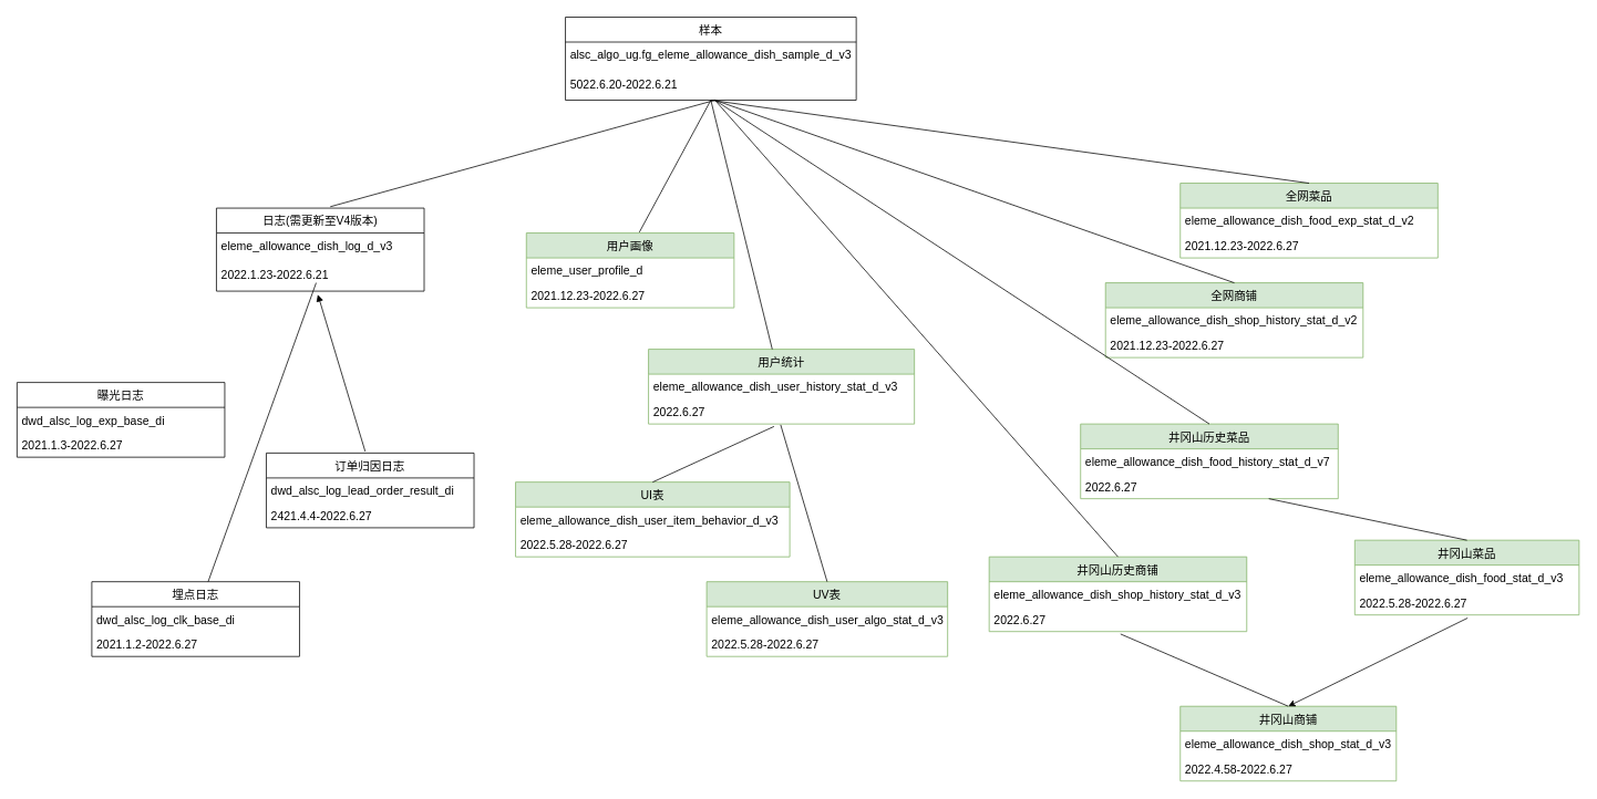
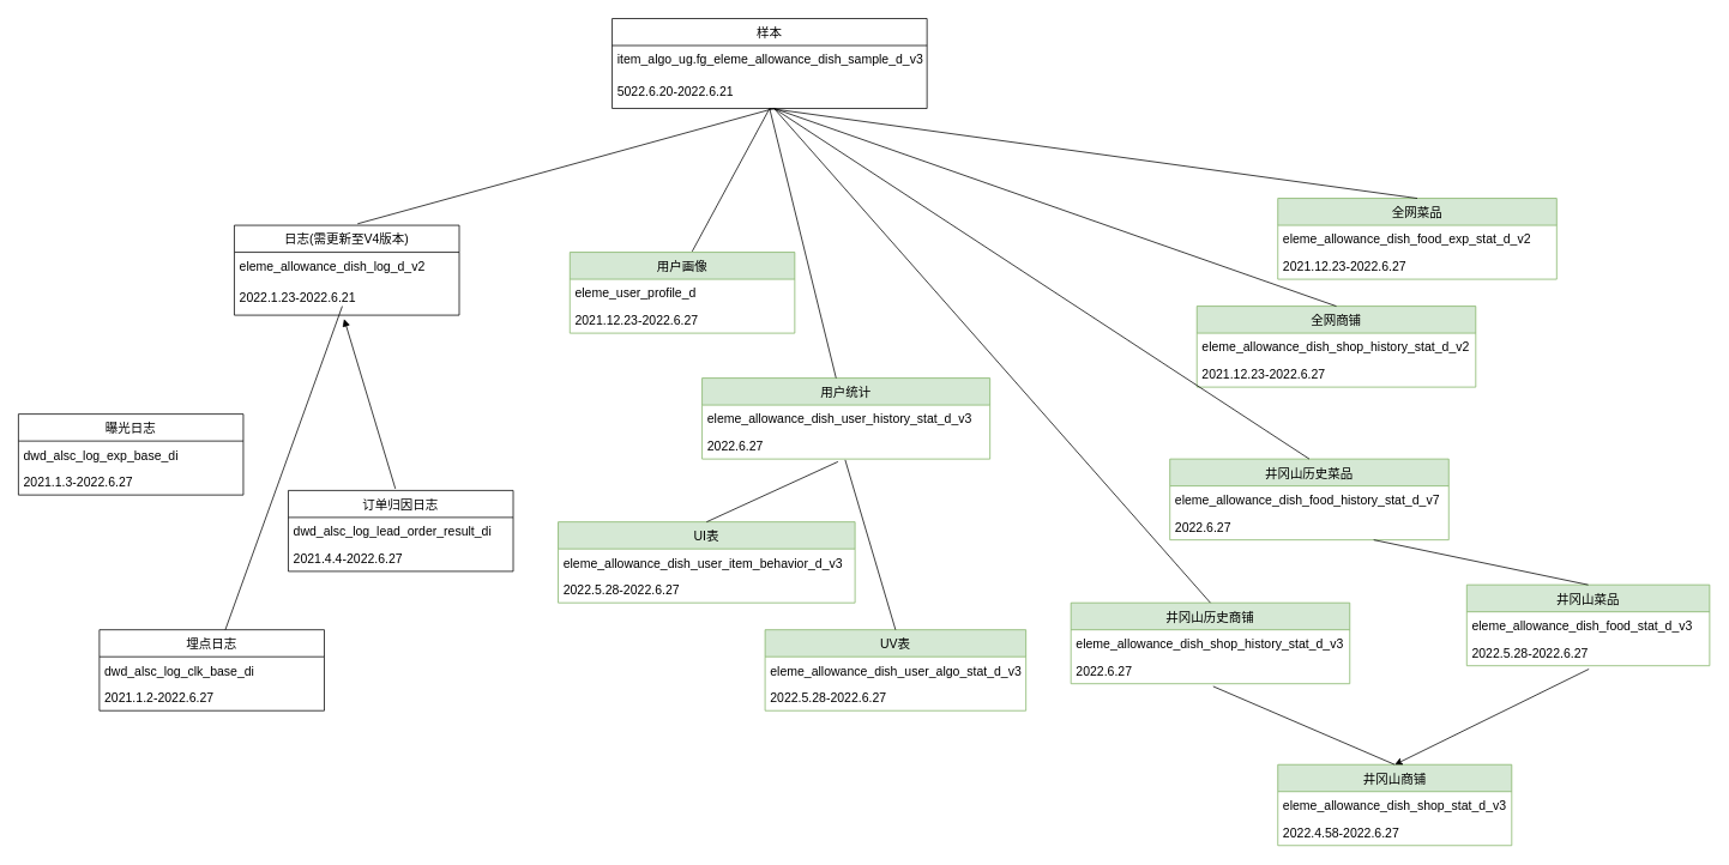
  <mxCell id="0" />
  <mxCell id="1" parent="0" />
  <mxCell id="2" value="日志(需更新至V4版本)" style="swimlane;fontStyle=0;childLayout=stackLayout;horizontal=1;startSize=30;horizontalStack=0;resizeParent=1;resizeParentMax=0;resizeLast=0;collapsible=1;marginBottom=0;fontSize=14;" parent="1" vertex="1"><mxGeometry x="260" y="250" width="250" height="100" as="geometry" /></mxCell>
- <mxCell id="3" value="eleme_allowance_dish_log_d_v3" style="text;align=left;verticalAlign=middle;spacingLeft=4;spacingRight=4;overflow=hidden;points=[[0,0.5],[1,0.5]];portConstraint=eastwest;rotatable=0;fontSize=14;" parent="2" vertex="1"><mxGeometry y="30" width="250" height="30" as="geometry" /></mxCell>
+ <mxCell id="3" value="eleme_allowance_dish_log_d_v2" style="text;align=left;verticalAlign=middle;spacingLeft=4;spacingRight=4;overflow=hidden;points=[[0,0.5],[1,0.5]];portConstraint=eastwest;rotatable=0;fontSize=14;" parent="2" vertex="1"><mxGeometry y="30" width="250" height="30" as="geometry" /></mxCell>
  <mxCell id="4" value="2022.1.23-2022.6.21" style="text;align=left;verticalAlign=middle;spacingLeft=4;spacingRight=4;overflow=hidden;points=[[0,0.5],[1,0.5]];portConstraint=eastwest;rotatable=0;fontSize=14;" parent="2" vertex="1"><mxGeometry y="60" width="250" height="40" as="geometry" /></mxCell>
  <mxCell id="5" value="井冈山历史菜品" style="swimlane;fontStyle=0;childLayout=stackLayout;horizontal=1;startSize=30;horizontalStack=0;resizeParent=1;resizeParentMax=0;resizeLast=0;collapsible=1;marginBottom=0;fontSize=14;fillColor=#d5e8d4;strokeColor=#82b366;" parent="1" vertex="1"><mxGeometry x="1300" y="510" width="310" height="90" as="geometry" /></mxCell>
  <mxCell id="6" value="eleme_allowance_dish_food_history_stat_d_v7" style="text;strokeColor=none;fillColor=none;align=left;verticalAlign=middle;spacingLeft=4;spacingRight=4;overflow=hidden;points=[[0,0.5],[1,0.5]];portConstraint=eastwest;rotatable=0;fontSize=14;" parent="5" vertex="1"><mxGeometry y="30" width="310" height="30" as="geometry" /></mxCell>
  <mxCell id="7" value="2022.6.27" style="text;strokeColor=none;fillColor=none;align=left;verticalAlign=middle;spacingLeft=4;spacingRight=4;overflow=hidden;points=[[0,0.5],[1,0.5]];portConstraint=eastwest;rotatable=0;fontSize=14;" parent="5" vertex="1"><mxGeometry y="60" width="310" height="30" as="geometry" /></mxCell>
  <mxCell id="8" value="" style="endArrow=none;html=1;rounded=0;exitX=0.548;exitY=-0.017;exitDx=0;exitDy=0;exitPerimeter=0;" parent="1" source="2" edge="1"><mxGeometry width="50" height="50" relative="1" as="geometry"><mxPoint x="790" y="210" as="sourcePoint" /><mxPoint x="860" y="120" as="targetPoint" /></mxGeometry></mxCell>
  <mxCell id="9" value="曝光日志" style="swimlane;fontStyle=0;childLayout=stackLayout;horizontal=1;startSize=30;horizontalStack=0;resizeParent=1;resizeParentMax=0;resizeLast=0;collapsible=1;marginBottom=0;fontSize=14;" parent="1" vertex="1"><mxGeometry x="20" y="460" width="250" height="90" as="geometry" /></mxCell>
  <mxCell id="10" value="dwd_alsc_log_exp_base_di" style="text;align=left;verticalAlign=middle;spacingLeft=4;spacingRight=4;overflow=hidden;points=[[0,0.5],[1,0.5]];portConstraint=eastwest;rotatable=0;fontSize=14;" parent="9" vertex="1"><mxGeometry y="30" width="250" height="30" as="geometry" /></mxCell>
  <mxCell id="11" value="2021.1.3-2022.6.27" style="text;align=left;verticalAlign=middle;spacingLeft=4;spacingRight=4;overflow=hidden;points=[[0,0.5],[1,0.5]];portConstraint=eastwest;rotatable=0;fontSize=14;" parent="9" vertex="1"><mxGeometry y="60" width="250" height="30" as="geometry" /></mxCell>
  <mxCell id="12" value="订单归因日志" style="swimlane;fontStyle=0;childLayout=stackLayout;horizontal=1;startSize=30;horizontalStack=0;resizeParent=1;resizeParentMax=0;resizeLast=0;collapsible=1;marginBottom=0;fontSize=14;" parent="1" vertex="1"><mxGeometry x="320" y="545" width="250" height="90" as="geometry" /></mxCell>
  <mxCell id="13" value="dwd_alsc_log_lead_order_result_di" style="text;align=left;verticalAlign=middle;spacingLeft=4;spacingRight=4;overflow=hidden;points=[[0,0.5],[1,0.5]];portConstraint=eastwest;rotatable=0;fontSize=14;" parent="12" vertex="1"><mxGeometry y="30" width="250" height="30" as="geometry" /></mxCell>
- <mxCell id="14" value="2421.4.4-2022.6.27" style="text;align=left;verticalAlign=middle;spacingLeft=4;spacingRight=4;overflow=hidden;points=[[0,0.5],[1,0.5]];portConstraint=eastwest;rotatable=0;fontSize=14;" parent="12" vertex="1"><mxGeometry y="60" width="250" height="30" as="geometry" /></mxCell>
+ <mxCell id="14" value="2021.4.4-2022.6.27" style="text;align=left;verticalAlign=middle;spacingLeft=4;spacingRight=4;overflow=hidden;points=[[0,0.5],[1,0.5]];portConstraint=eastwest;rotatable=0;fontSize=14;" parent="12" vertex="1"><mxGeometry y="60" width="250" height="30" as="geometry" /></mxCell>
  <mxCell id="15" value="埋点日志" style="swimlane;fontStyle=0;childLayout=stackLayout;horizontal=1;startSize=30;horizontalStack=0;resizeParent=1;resizeParentMax=0;resizeLast=0;collapsible=1;marginBottom=0;fontSize=14;" parent="1" vertex="1"><mxGeometry x="110" y="700" width="250" height="90" as="geometry" /></mxCell>
  <mxCell id="16" value="dwd_alsc_log_clk_base_di" style="text;align=left;verticalAlign=middle;spacingLeft=4;spacingRight=4;overflow=hidden;points=[[0,0.5],[1,0.5]];portConstraint=eastwest;rotatable=0;fontSize=14;" parent="15" vertex="1"><mxGeometry y="30" width="250" height="30" as="geometry" /></mxCell>
  <mxCell id="17" value="2021.1.2-2022.6.27" style="text;align=left;verticalAlign=middle;spacingLeft=4;spacingRight=4;overflow=hidden;points=[[0,0.5],[1,0.5]];portConstraint=eastwest;rotatable=0;fontSize=14;" parent="15" vertex="1"><mxGeometry y="60" width="250" height="30" as="geometry" /></mxCell>
  <mxCell id="18" value="" style="endArrow=none;html=1;rounded=0;exitX=0.56;exitY=0;exitDx=0;exitDy=0;exitPerimeter=0;" parent="1" source="15" edge="1"><mxGeometry width="50" height="50" relative="1" as="geometry"><mxPoint x="350" y="430" as="sourcePoint" /><mxPoint x="380" y="340" as="targetPoint" /></mxGeometry></mxCell>
  <mxCell id="19" value="" style="endArrow=block;html=1;rounded=0;entryX=0.488;entryY=1.1;entryDx=0;entryDy=0;entryPerimeter=0;exitX=0.476;exitY=-0.022;exitDx=0;exitDy=0;exitPerimeter=0;" parent="1" source="12" target="4" edge="1"><mxGeometry width="50" height="50" relative="1" as="geometry"><mxPoint x="460" y="430" as="sourcePoint" /><mxPoint x="510" y="380" as="targetPoint" /></mxGeometry></mxCell>
  <mxCell id="20" value="" style="endArrow=none;html=1;rounded=0;entryX=0.5;entryY=1;entryDx=0;entryDy=0;exitX=0.544;exitY=-0.011;exitDx=0;exitDy=0;exitPerimeter=0;" parent="1" source="21" edge="1"><mxGeometry width="50" height="50" relative="1" as="geometry"><mxPoint x="835" y="250" as="sourcePoint" /><mxPoint x="855" y="120" as="targetPoint" /></mxGeometry></mxCell>
  <mxCell id="21" value="用户画像" style="swimlane;fontStyle=0;childLayout=stackLayout;horizontal=1;startSize=30;horizontalStack=0;resizeParent=1;resizeParentMax=0;resizeLast=0;collapsible=1;marginBottom=0;fontSize=14;fillColor=#d5e8d4;strokeColor=#82b366;" parent="1" vertex="1"><mxGeometry x="633" y="280" width="250" height="90" as="geometry" /></mxCell>
  <mxCell id="22" value="eleme_user_profile_d" style="text;strokeColor=none;fillColor=none;align=left;verticalAlign=middle;spacingLeft=4;spacingRight=4;overflow=hidden;points=[[0,0.5],[1,0.5]];portConstraint=eastwest;rotatable=0;fontSize=14;" parent="21" vertex="1"><mxGeometry y="30" width="250" height="30" as="geometry" /></mxCell>
  <mxCell id="23" value="2021.12.23-2022.6.27" style="text;strokeColor=none;fillColor=none;align=left;verticalAlign=middle;spacingLeft=4;spacingRight=4;overflow=hidden;points=[[0,0.5],[1,0.5]];portConstraint=eastwest;rotatable=0;fontSize=14;" parent="21" vertex="1"><mxGeometry y="60" width="250" height="30" as="geometry" /></mxCell>
  <mxCell id="24" value="用户统计" style="swimlane;fontStyle=0;childLayout=stackLayout;horizontal=1;startSize=30;horizontalStack=0;resizeParent=1;resizeParentMax=0;resizeLast=0;collapsible=1;marginBottom=0;fontSize=14;fillColor=#d5e8d4;strokeColor=#82b366;" parent="1" vertex="1"><mxGeometry x="780" y="420" width="320" height="90" as="geometry" /></mxCell>
  <mxCell id="25" value="eleme_allowance_dish_user_history_stat_d_v3" style="text;strokeColor=none;fillColor=none;align=left;verticalAlign=middle;spacingLeft=4;spacingRight=4;overflow=hidden;points=[[0,0.5],[1,0.5]];portConstraint=eastwest;rotatable=0;fontSize=14;" parent="24" vertex="1"><mxGeometry y="30" width="320" height="30" as="geometry" /></mxCell>
  <mxCell id="26" value="2022.6.27" style="text;strokeColor=none;fillColor=none;align=left;verticalAlign=middle;spacingLeft=4;spacingRight=4;overflow=hidden;points=[[0,0.5],[1,0.5]];portConstraint=eastwest;rotatable=0;fontSize=14;" parent="24" vertex="1"><mxGeometry y="60" width="320" height="30" as="geometry" /></mxCell>
  <mxCell id="27" value="" style="endArrow=none;html=1;rounded=0;entryX=0.5;entryY=1;entryDx=0;entryDy=0;" parent="1" source="24" edge="1"><mxGeometry width="50" height="50" relative="1" as="geometry"><mxPoint x="900" y="290" as="sourcePoint" /><mxPoint x="855" y="120" as="targetPoint" /></mxGeometry></mxCell>
  <mxCell id="28" value="UI表" style="swimlane;fontStyle=0;childLayout=stackLayout;horizontal=1;startSize=30;horizontalStack=0;resizeParent=1;resizeParentMax=0;resizeLast=0;collapsible=1;marginBottom=0;fontSize=14;fillColor=#d5e8d4;strokeColor=#82b366;" parent="1" vertex="1"><mxGeometry x="620" y="580" width="330" height="90" as="geometry" /></mxCell>
  <mxCell id="29" value="eleme_allowance_dish_user_item_behavior_d_v3" style="text;strokeColor=none;fillColor=none;align=left;verticalAlign=middle;spacingLeft=4;spacingRight=4;overflow=hidden;points=[[0,0.5],[1,0.5]];portConstraint=eastwest;rotatable=0;fontSize=14;" parent="28" vertex="1"><mxGeometry y="30" width="330" height="30" as="geometry" /></mxCell>
  <mxCell id="30" value="2022.5.28-2022.6.27" style="text;strokeColor=none;fillColor=none;align=left;verticalAlign=middle;spacingLeft=4;spacingRight=4;overflow=hidden;points=[[0,0.5],[1,0.5]];portConstraint=eastwest;rotatable=0;fontSize=14;" parent="28" vertex="1"><mxGeometry y="60" width="330" height="30" as="geometry" /></mxCell>
  <mxCell id="31" value="UV表" style="swimlane;fontStyle=0;childLayout=stackLayout;horizontal=1;startSize=30;horizontalStack=0;resizeParent=1;resizeParentMax=0;resizeLast=0;collapsible=1;marginBottom=0;fontSize=14;fillColor=#d5e8d4;strokeColor=#82b366;" parent="1" vertex="1"><mxGeometry x="850" y="700" width="290" height="90" as="geometry" /></mxCell>
  <mxCell id="32" value="eleme_allowance_dish_user_algo_stat_d_v3" style="text;strokeColor=none;fillColor=none;align=left;verticalAlign=middle;spacingLeft=4;spacingRight=4;overflow=hidden;points=[[0,0.5],[1,0.5]];portConstraint=eastwest;rotatable=0;fontSize=14;" parent="31" vertex="1"><mxGeometry y="30" width="290" height="30" as="geometry" /></mxCell>
  <mxCell id="33" value="2022.5.28-2022.6.27" style="text;strokeColor=none;fillColor=none;align=left;verticalAlign=middle;spacingLeft=4;spacingRight=4;overflow=hidden;points=[[0,0.5],[1,0.5]];portConstraint=eastwest;rotatable=0;fontSize=14;" parent="31" vertex="1"><mxGeometry y="60" width="290" height="30" as="geometry" /></mxCell>
  <mxCell id="34" value="" style="endArrow=none;html=1;rounded=0;entryX=0.472;entryY=1.1;entryDx=0;entryDy=0;entryPerimeter=0;exitX=0.5;exitY=0;exitDx=0;exitDy=0;" parent="1" source="28" target="26" edge="1"><mxGeometry width="50" height="50" relative="1" as="geometry"><mxPoint x="880" y="580" as="sourcePoint" /><mxPoint x="930" y="530" as="targetPoint" /></mxGeometry></mxCell>
  <mxCell id="35" value="" style="endArrow=none;html=1;rounded=0;entryX=0.497;entryY=1.033;entryDx=0;entryDy=0;entryPerimeter=0;exitX=0.5;exitY=0;exitDx=0;exitDy=0;" parent="1" source="31" target="26" edge="1"><mxGeometry width="50" height="50" relative="1" as="geometry"><mxPoint x="990" y="620" as="sourcePoint" /><mxPoint x="1040" y="570" as="targetPoint" /></mxGeometry></mxCell>
  <mxCell id="36" value="井冈山历史商铺" style="swimlane;fontStyle=0;childLayout=stackLayout;horizontal=1;startSize=30;horizontalStack=0;resizeParent=1;resizeParentMax=0;resizeLast=0;collapsible=1;marginBottom=0;fontSize=14;fillColor=#d5e8d4;strokeColor=#82b366;" parent="1" vertex="1"><mxGeometry x="1190" y="670" width="310" height="90" as="geometry" /></mxCell>
  <mxCell id="37" value="eleme_allowance_dish_shop_history_stat_d_v3" style="text;strokeColor=none;fillColor=none;align=left;verticalAlign=middle;spacingLeft=4;spacingRight=4;overflow=hidden;points=[[0,0.5],[1,0.5]];portConstraint=eastwest;rotatable=0;fontSize=14;" parent="36" vertex="1"><mxGeometry y="30" width="310" height="30" as="geometry" /></mxCell>
  <mxCell id="38" value="2022.6.27" style="text;strokeColor=none;fillColor=none;align=left;verticalAlign=middle;spacingLeft=4;spacingRight=4;overflow=hidden;points=[[0,0.5],[1,0.5]];portConstraint=eastwest;rotatable=0;fontSize=14;" parent="36" vertex="1"><mxGeometry y="60" width="310" height="30" as="geometry" /></mxCell>
  <mxCell id="39" value="全网菜品" style="swimlane;fontStyle=0;childLayout=stackLayout;horizontal=1;startSize=30;horizontalStack=0;resizeParent=1;resizeParentMax=0;resizeLast=0;collapsible=1;marginBottom=0;fontSize=14;fillColor=#d5e8d4;strokeColor=#82b366;" parent="1" vertex="1"><mxGeometry x="1420" y="220" width="310" height="90" as="geometry" /></mxCell>
  <mxCell id="40" value="eleme_allowance_dish_food_exp_stat_d_v2" style="text;strokeColor=none;fillColor=none;align=left;verticalAlign=middle;spacingLeft=4;spacingRight=4;overflow=hidden;points=[[0,0.5],[1,0.5]];portConstraint=eastwest;rotatable=0;fontSize=14;" parent="39" vertex="1"><mxGeometry y="30" width="310" height="30" as="geometry" /></mxCell>
  <mxCell id="41" value="2021.12.23-2022.6.27" style="text;strokeColor=none;fillColor=none;align=left;verticalAlign=middle;spacingLeft=4;spacingRight=4;overflow=hidden;points=[[0,0.5],[1,0.5]];portConstraint=eastwest;rotatable=0;fontSize=14;" parent="39" vertex="1"><mxGeometry y="60" width="310" height="30" as="geometry" /></mxCell>
  <mxCell id="42" value="全网商铺" style="swimlane;fontStyle=0;childLayout=stackLayout;horizontal=1;startSize=30;horizontalStack=0;resizeParent=1;resizeParentMax=0;resizeLast=0;collapsible=1;marginBottom=0;fontSize=14;fillColor=#d5e8d4;strokeColor=#82b366;" parent="1" vertex="1"><mxGeometry x="1330" y="340" width="310" height="90" as="geometry" /></mxCell>
  <mxCell id="43" value="eleme_allowance_dish_shop_history_stat_d_v2" style="text;strokeColor=none;fillColor=none;align=left;verticalAlign=middle;spacingLeft=4;spacingRight=4;overflow=hidden;points=[[0,0.5],[1,0.5]];portConstraint=eastwest;rotatable=0;fontSize=14;" parent="42" vertex="1"><mxGeometry y="30" width="310" height="30" as="geometry" /></mxCell>
  <mxCell id="44" value="2021.12.23-2022.6.27" style="text;strokeColor=none;fillColor=none;align=left;verticalAlign=middle;spacingLeft=4;spacingRight=4;overflow=hidden;points=[[0,0.5],[1,0.5]];portConstraint=eastwest;rotatable=0;fontSize=14;" parent="42" vertex="1"><mxGeometry y="60" width="310" height="30" as="geometry" /></mxCell>
  <mxCell id="45" value="" style="endArrow=none;html=1;rounded=0;entryX=0.5;entryY=0;entryDx=0;entryDy=0;exitX=0.5;exitY=1;exitDx=0;exitDy=0;" parent="1" target="39" edge="1"><mxGeometry width="50" height="50" relative="1" as="geometry"><mxPoint x="855" y="120" as="sourcePoint" /><mxPoint x="1080" y="250" as="targetPoint" /></mxGeometry></mxCell>
  <mxCell id="46" value="" style="endArrow=none;html=1;rounded=0;exitX=0.5;exitY=0;exitDx=0;exitDy=0;" parent="1" source="42" edge="1"><mxGeometry width="50" height="50" relative="1" as="geometry"><mxPoint x="970" y="340" as="sourcePoint" /><mxPoint x="860" y="120" as="targetPoint" /></mxGeometry></mxCell>
  <mxCell id="47" value="" style="endArrow=none;html=1;rounded=0;exitX=0.5;exitY=0;exitDx=0;exitDy=0;" parent="1" source="5" edge="1"><mxGeometry width="50" height="50" relative="1" as="geometry"><mxPoint x="950" y="310" as="sourcePoint" /><mxPoint x="860" y="120" as="targetPoint" /></mxGeometry></mxCell>
  <mxCell id="48" value="" style="endArrow=none;html=1;rounded=0;exitX=0.5;exitY=0;exitDx=0;exitDy=0;" parent="1" source="36" edge="1"><mxGeometry width="50" height="50" relative="1" as="geometry"><mxPoint x="970" y="400" as="sourcePoint" /><mxPoint x="860" y="120" as="targetPoint" /></mxGeometry></mxCell>
  <mxCell id="49" value="井冈山菜品" style="swimlane;fontStyle=0;childLayout=stackLayout;horizontal=1;startSize=30;horizontalStack=0;resizeParent=1;resizeParentMax=0;resizeLast=0;collapsible=1;marginBottom=0;fontSize=14;fillColor=#d5e8d4;strokeColor=#82b366;" parent="1" vertex="1"><mxGeometry x="1630" y="650" width="270" height="90" as="geometry" /></mxCell>
  <mxCell id="50" value="eleme_allowance_dish_food_stat_d_v3" style="text;strokeColor=none;fillColor=none;align=left;verticalAlign=middle;spacingLeft=4;spacingRight=4;overflow=hidden;points=[[0,0.5],[1,0.5]];portConstraint=eastwest;rotatable=0;fontSize=14;" parent="49" vertex="1"><mxGeometry y="30" width="270" height="30" as="geometry" /></mxCell>
  <mxCell id="51" value="2022.5.28-2022.6.27" style="text;strokeColor=none;fillColor=none;align=left;verticalAlign=middle;spacingLeft=4;spacingRight=4;overflow=hidden;points=[[0,0.5],[1,0.5]];portConstraint=eastwest;rotatable=0;fontSize=14;" parent="49" vertex="1"><mxGeometry y="60" width="270" height="30" as="geometry" /></mxCell>
  <mxCell id="52" value="井冈山商铺" style="swimlane;fontStyle=0;childLayout=stackLayout;horizontal=1;startSize=30;horizontalStack=0;resizeParent=1;resizeParentMax=0;resizeLast=0;collapsible=1;marginBottom=0;fontSize=14;fillColor=#d5e8d4;strokeColor=#82b366;" parent="1" vertex="1"><mxGeometry x="1420" y="850" width="260" height="90" as="geometry" /></mxCell>
  <mxCell id="53" value="eleme_allowance_dish_shop_stat_d_v3" style="text;strokeColor=none;fillColor=none;align=left;verticalAlign=middle;spacingLeft=4;spacingRight=4;overflow=hidden;points=[[0,0.5],[1,0.5]];portConstraint=eastwest;rotatable=0;fontSize=14;" parent="52" vertex="1"><mxGeometry y="30" width="260" height="30" as="geometry" /></mxCell>
  <mxCell id="54" value="2022.4.58-2022.6.27" style="text;strokeColor=none;fillColor=none;align=left;verticalAlign=middle;spacingLeft=4;spacingRight=4;overflow=hidden;points=[[0,0.5],[1,0.5]];portConstraint=eastwest;rotatable=0;fontSize=14;" parent="52" vertex="1"><mxGeometry y="60" width="260" height="30" as="geometry" /></mxCell>
  <mxCell id="55" value="" style="endArrow=none;html=1;rounded=0;exitX=0.5;exitY=0;exitDx=0;exitDy=0;" parent="1" source="49" target="7" edge="1"><mxGeometry width="50" height="50" relative="1" as="geometry"><mxPoint x="1510" y="660" as="sourcePoint" /><mxPoint x="1560" y="610" as="targetPoint" /></mxGeometry></mxCell>
  <mxCell id="56" value="" style="endArrow=none;html=1;rounded=0;entryX=0.51;entryY=1.1;entryDx=0;entryDy=0;entryPerimeter=0;exitX=0.5;exitY=0;exitDx=0;exitDy=0;" parent="1" source="52" target="38" edge="1"><mxGeometry width="50" height="50" relative="1" as="geometry"><mxPoint x="1330" y="810" as="sourcePoint" /><mxPoint x="1380" y="760" as="targetPoint" /></mxGeometry></mxCell>
  <mxCell id="57" value="" style="endArrow=classic;html=1;rounded=0;entryX=0.5;entryY=0;entryDx=0;entryDy=0;exitX=0.503;exitY=1.123;exitDx=0;exitDy=0;exitPerimeter=0;" parent="1" source="51" target="52" edge="1"><mxGeometry width="50" height="50" relative="1" as="geometry"><mxPoint x="1756.36" y="770.75" as="sourcePoint" /><mxPoint x="1810" y="690" as="targetPoint" /></mxGeometry></mxCell>
  <mxCell id="58" value="样本" style="swimlane;fontStyle=0;childLayout=stackLayout;horizontal=1;startSize=30;horizontalStack=0;resizeParent=1;resizeParentMax=0;resizeLast=0;collapsible=1;marginBottom=0;fontSize=14;" parent="1" vertex="1"><mxGeometry x="680" y="20" width="350" height="100" as="geometry" /></mxCell>
- <mxCell id="59" value="alsc_algo_ug.fg_eleme_allowance_dish_sample_d_v3" style="text;strokeColor=none;fillColor=none;align=left;verticalAlign=middle;spacingLeft=4;spacingRight=4;overflow=hidden;points=[[0,0.5],[1,0.5]];portConstraint=eastwest;rotatable=0;fontSize=14;" parent="58" vertex="1"><mxGeometry y="30" width="350" height="30" as="geometry" /></mxCell>
+ <mxCell id="59" value="item_algo_ug.fg_eleme_allowance_dish_sample_d_v3" style="text;strokeColor=none;fillColor=none;align=left;verticalAlign=middle;spacingLeft=4;spacingRight=4;overflow=hidden;points=[[0,0.5],[1,0.5]];portConstraint=eastwest;rotatable=0;fontSize=14;" parent="58" vertex="1"><mxGeometry y="30" width="350" height="30" as="geometry" /></mxCell>
  <mxCell id="60" value="5022.6.20-2022.6.21" style="text;strokeColor=none;fillColor=none;align=left;verticalAlign=middle;spacingLeft=4;spacingRight=4;overflow=hidden;points=[[0,0.5],[1,0.5]];portConstraint=eastwest;rotatable=0;fontSize=14;" parent="58" vertex="1"><mxGeometry y="60" width="350" height="40" as="geometry" /></mxCell>
